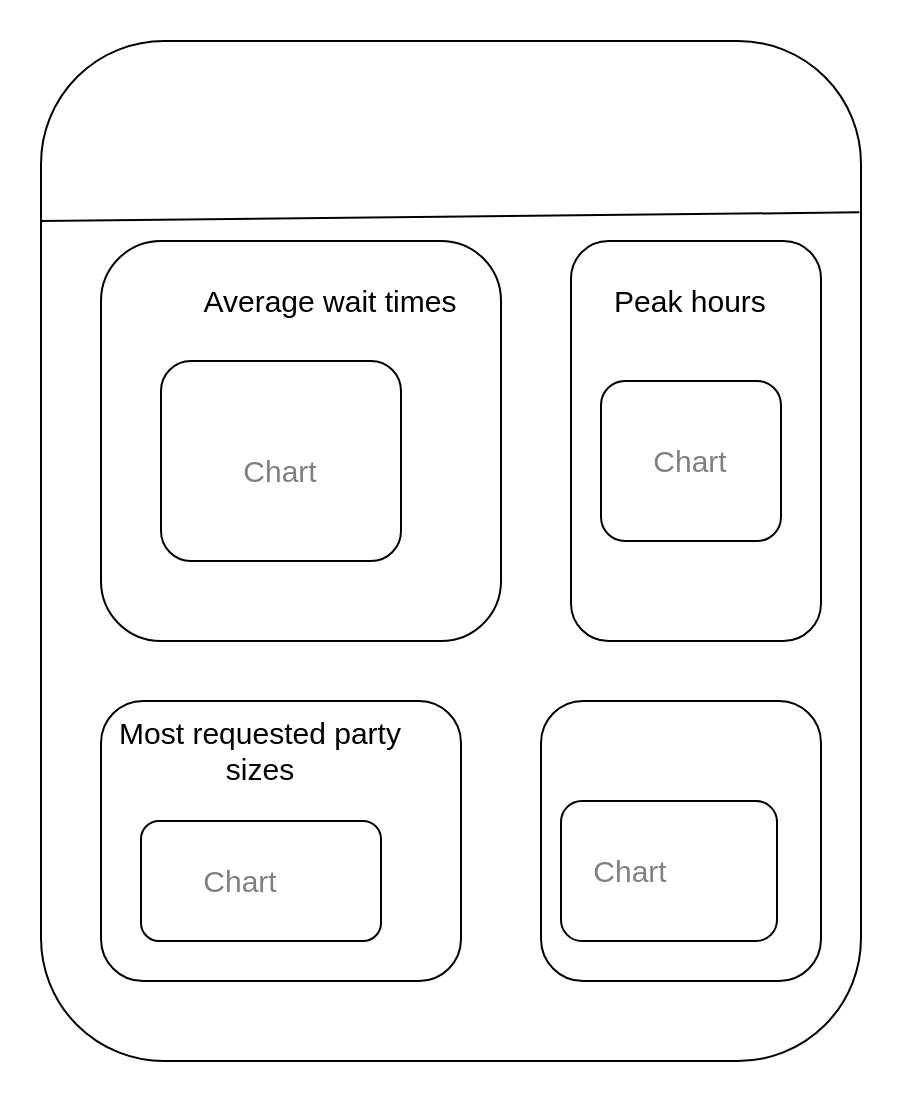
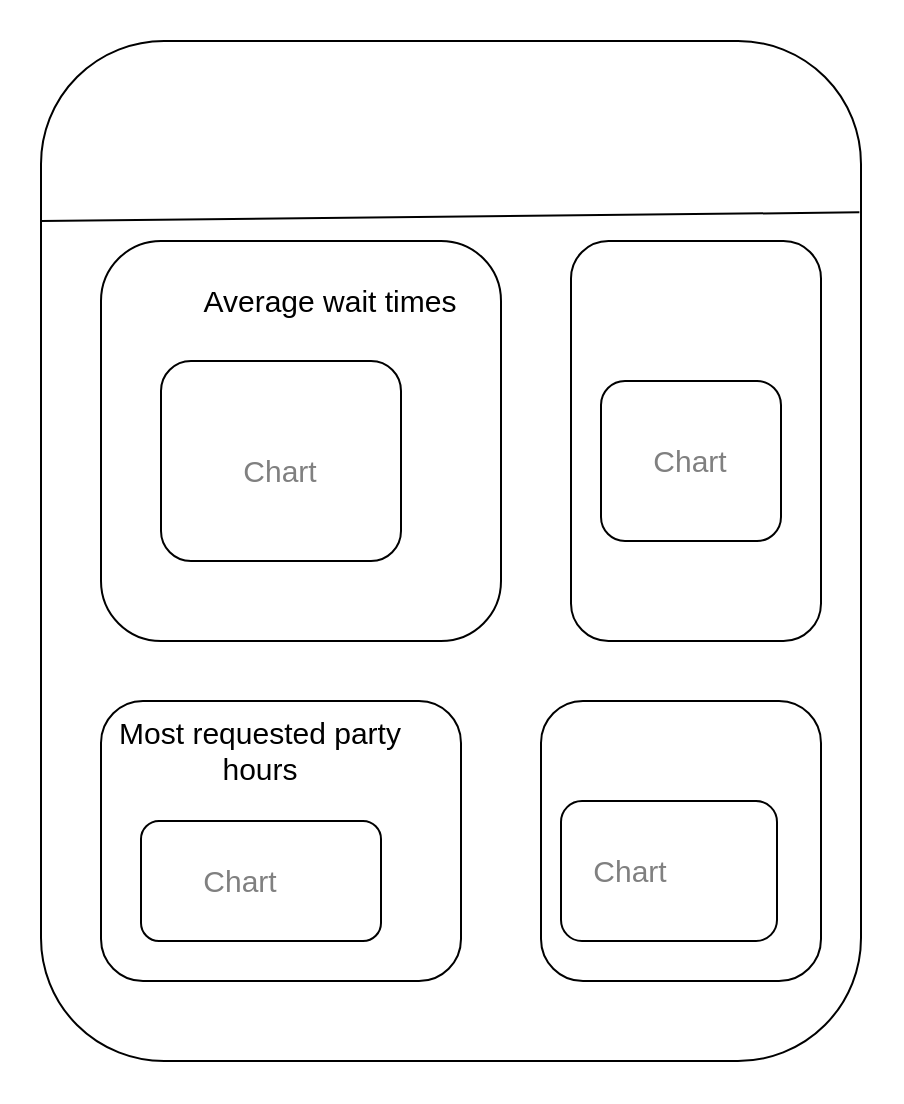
  <mxCell id="0" />
  <mxCell id="1" parent="0" />
  <mxCell id="2" value="" style="rounded=1;whiteSpace=wrap;html=1;" vertex="1" parent="1"><mxGeometry x="20" y="20" width="410" height="510" as="geometry" /></mxCell>
  <mxCell id="3" value="" style="endArrow=none;html=1;rounded=0;fontSize=15;entryX=0.998;entryY=0.168;entryDx=0;entryDy=0;entryPerimeter=0;" edge="1" parent="1" target="2"><mxGeometry width="50" height="50" relative="1" as="geometry"><mxPoint x="20" y="110" as="sourcePoint" /><mxPoint x="70" y="60" as="targetPoint" /></mxGeometry></mxCell>
  <mxCell id="4" value="" style="rounded=1;whiteSpace=wrap;html=1;fontSize=15;" vertex="1" parent="1"><mxGeometry x="50" y="120" width="200" height="200" as="geometry" /></mxCell>
  <mxCell id="5" value="Average wait times" style="text;html=1;strokeColor=none;fillColor=none;align=center;verticalAlign=middle;whiteSpace=wrap;rounded=0;fontSize=15;" vertex="1" parent="1"><mxGeometry x="85" y="135" width="160" height="30" as="geometry" /></mxCell>
  <mxCell id="6" value="" style="rounded=1;whiteSpace=wrap;html=1;fontSize=15;" vertex="1" parent="1"><mxGeometry x="285" y="120" width="125" height="200" as="geometry" /></mxCell>
- <mxCell id="7" value="Peak hours" style="text;html=1;strokeColor=none;fillColor=none;align=center;verticalAlign=middle;whiteSpace=wrap;rounded=0;fontSize=15;" vertex="1" parent="1"><mxGeometry x="305" y="135" width="80" height="30" as="geometry" /></mxCell>
  <mxCell id="8" value="" style="rounded=1;whiteSpace=wrap;html=1;fontSize=15;" vertex="1" parent="1"><mxGeometry x="80" y="180" width="120" height="100" as="geometry" /></mxCell>
  <mxCell id="9" value="&lt;font color=&quot;#808080&quot;&gt;Chart&lt;/font&gt;" style="text;html=1;strokeColor=none;fillColor=none;align=center;verticalAlign=middle;whiteSpace=wrap;rounded=0;fontSize=15;" vertex="1" parent="1"><mxGeometry x="110" y="220" width="60" height="30" as="geometry" /></mxCell>
  <mxCell id="10" value="" style="rounded=1;whiteSpace=wrap;html=1;fontSize=15;" vertex="1" parent="1"><mxGeometry x="300" y="190" width="90" height="80" as="geometry" /></mxCell>
  <mxCell id="11" value="&lt;font color=&quot;#808080&quot;&gt;Chart&lt;/font&gt;" style="text;html=1;strokeColor=none;fillColor=none;align=center;verticalAlign=middle;whiteSpace=wrap;rounded=0;fontSize=15;" vertex="1" parent="1"><mxGeometry x="315" y="215" width="60" height="30" as="geometry" /></mxCell>
  <mxCell id="12" value="" style="rounded=1;whiteSpace=wrap;html=1;fontSize=15;" vertex="1" parent="1"><mxGeometry x="50" y="350" width="180" height="140" as="geometry" /></mxCell>
- <mxCell id="13" value="Most requested party sizes" style="text;html=1;strokeColor=none;fillColor=none;align=center;verticalAlign=middle;whiteSpace=wrap;rounded=0;fontSize=15;" vertex="1" parent="1"><mxGeometry x="50" y="360" width="160" height="30" as="geometry" /></mxCell>
+ <mxCell id="13" value="Most requested party hours" style="text;html=1;strokeColor=none;fillColor=none;align=center;verticalAlign=middle;whiteSpace=wrap;rounded=0;fontSize=15;" vertex="1" parent="1"><mxGeometry x="50" y="360" width="160" height="30" as="geometry" /></mxCell>
  <mxCell id="14" value="" style="rounded=1;whiteSpace=wrap;html=1;fontSize=15;" vertex="1" parent="1"><mxGeometry x="70" y="410" width="120" height="60" as="geometry" /></mxCell>
  <mxCell id="15" value="&lt;font color=&quot;#808080&quot;&gt;Chart&lt;/font&gt;" style="text;html=1;strokeColor=none;fillColor=none;align=center;verticalAlign=middle;whiteSpace=wrap;rounded=0;fontSize=15;" vertex="1" parent="1"><mxGeometry x="90" y="425" width="60" height="30" as="geometry" /></mxCell>
  <mxCell id="16" value="" style="rounded=1;whiteSpace=wrap;html=1;fontSize=15;" vertex="1" parent="1"><mxGeometry x="270" y="350" width="140" height="140" as="geometry" /></mxCell>
  <mxCell id="17" value="" style="rounded=1;whiteSpace=wrap;html=1;fontSize=15;" vertex="1" parent="1"><mxGeometry x="280" y="400" width="108" height="70" as="geometry" /></mxCell>
  <mxCell id="18" value="&lt;font color=&quot;#808080&quot;&gt;Chart&lt;/font&gt;" style="text;html=1;strokeColor=none;fillColor=none;align=center;verticalAlign=middle;whiteSpace=wrap;rounded=0;fontSize=15;" vertex="1" parent="1"><mxGeometry x="285" y="420" width="60" height="30" as="geometry" /></mxCell>
